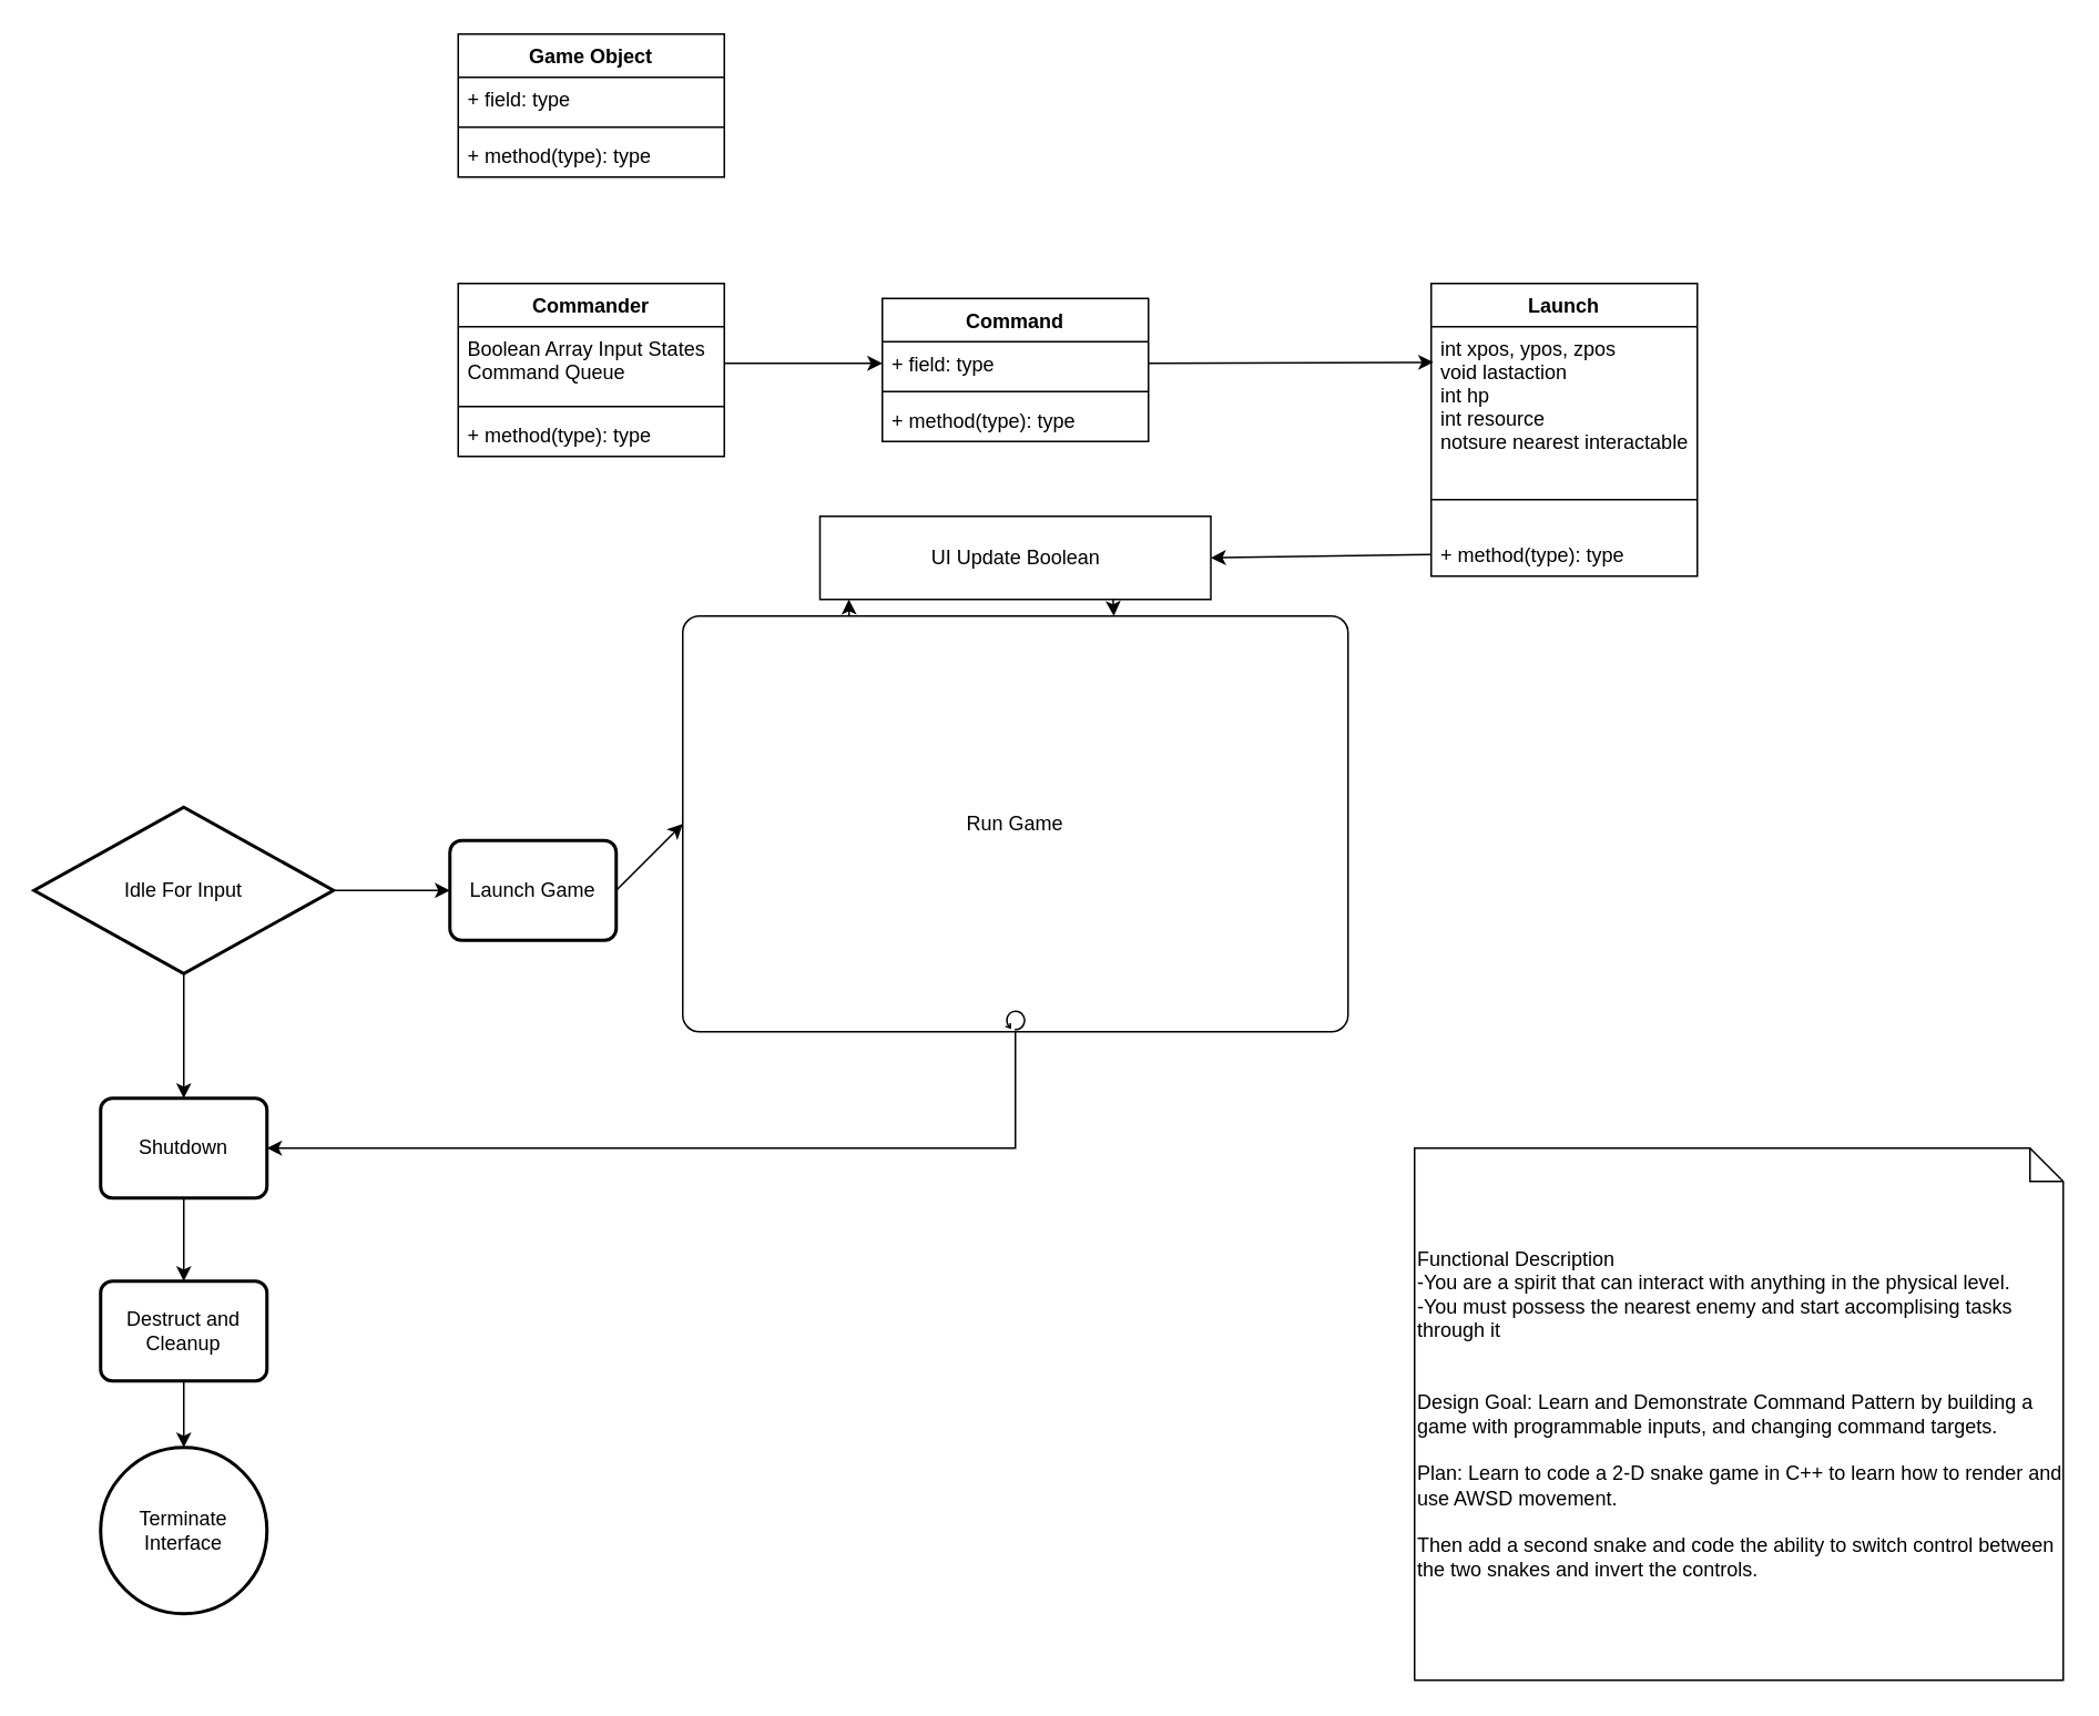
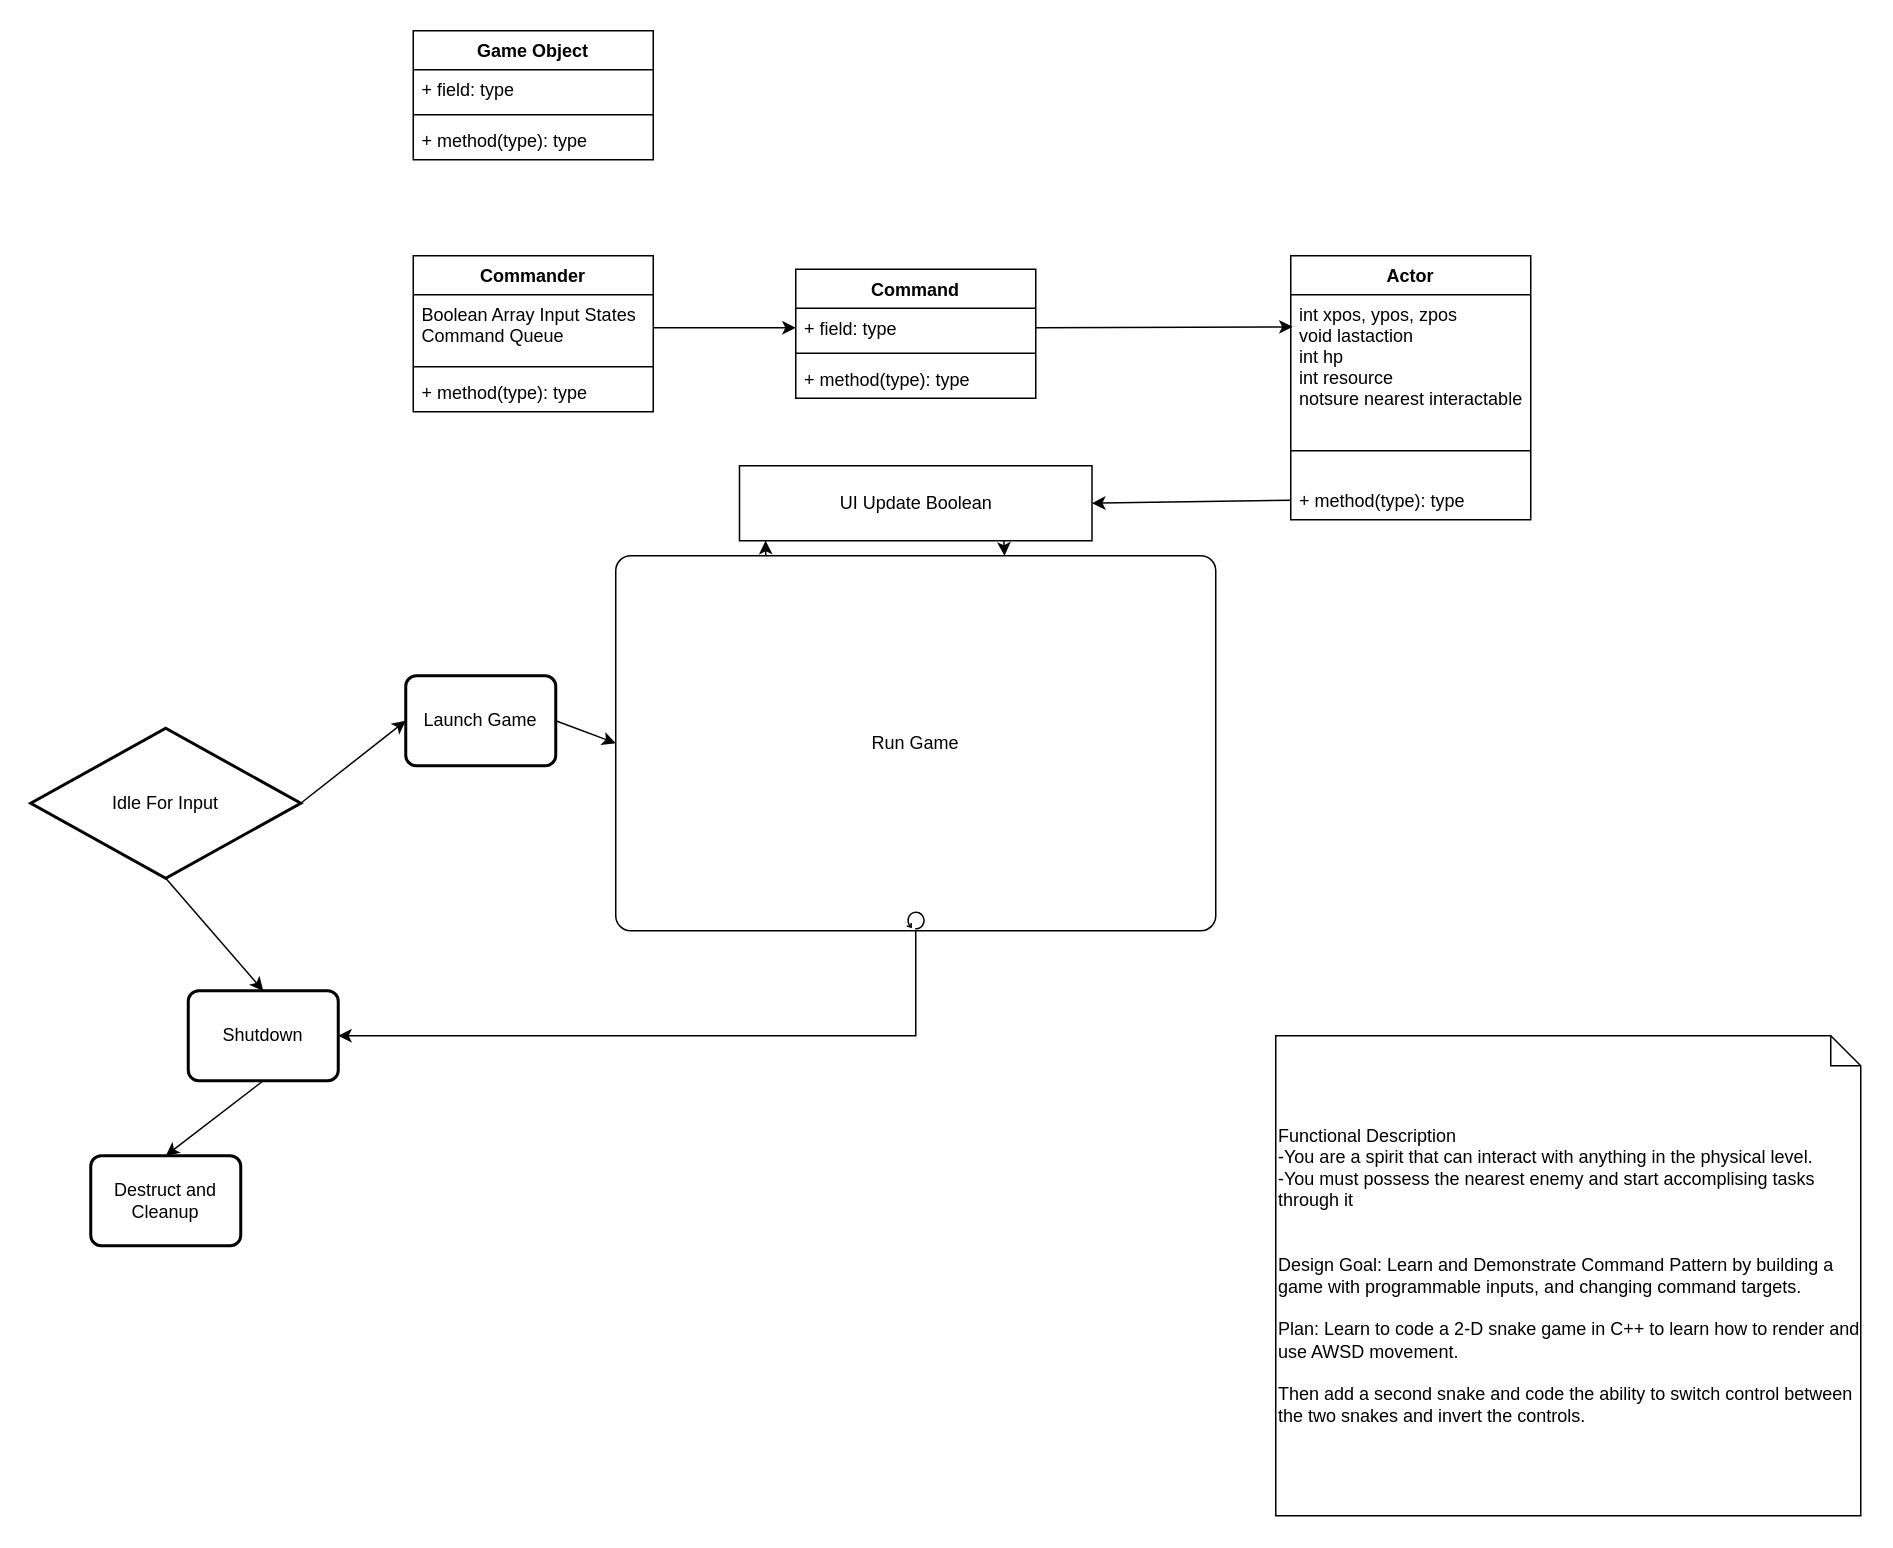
  <mxCell id="0" />
  <mxCell id="1" parent="0" />
  <mxCell id="2" value="Game Object" style="swimlane;fontStyle=1;align=center;verticalAlign=top;childLayout=stackLayout;horizontal=1;startSize=26;horizontalStack=0;resizeParent=1;resizeParentMax=0;resizeLast=0;collapsible=1;marginBottom=0;" vertex="1" parent="1"><mxGeometry x="275" y="20" width="160" height="86" as="geometry" /></mxCell>
  <mxCell id="3" value="+ field: type" style="text;strokeColor=none;fillColor=none;align=left;verticalAlign=top;spacingLeft=4;spacingRight=4;overflow=hidden;rotatable=0;points=[[0,0.5],[1,0.5]];portConstraint=eastwest;" vertex="1" parent="2"><mxGeometry y="26" width="160" height="26" as="geometry" /></mxCell>
  <mxCell id="4" value="" style="line;strokeWidth=1;fillColor=none;align=left;verticalAlign=middle;spacingTop=-1;spacingLeft=3;spacingRight=3;rotatable=0;labelPosition=right;points=[];portConstraint=eastwest;strokeColor=inherit;" vertex="1" parent="2"><mxGeometry y="52" width="160" height="8" as="geometry" /></mxCell>
  <mxCell id="5" value="+ method(type): type" style="text;strokeColor=none;fillColor=none;align=left;verticalAlign=top;spacingLeft=4;spacingRight=4;overflow=hidden;rotatable=0;points=[[0,0.5],[1,0.5]];portConstraint=eastwest;" vertex="1" parent="2"><mxGeometry y="60" width="160" height="26" as="geometry" /></mxCell>
  <mxCell id="6" value="Commander" style="swimlane;fontStyle=1;align=center;verticalAlign=top;childLayout=stackLayout;horizontal=1;startSize=26;horizontalStack=0;resizeParent=1;resizeParentMax=0;resizeLast=0;collapsible=1;marginBottom=0;" vertex="1" parent="1"><mxGeometry x="275" y="170" width="160" height="104" as="geometry" /></mxCell>
  <mxCell id="7" value="Boolean Array Input States&#10;Command Queue" style="text;strokeColor=none;fillColor=none;align=left;verticalAlign=top;spacingLeft=4;spacingRight=4;overflow=hidden;rotatable=0;points=[[0,0.5],[1,0.5]];portConstraint=eastwest;" vertex="1" parent="6"><mxGeometry y="26" width="160" height="44" as="geometry" /></mxCell>
  <mxCell id="8" value="" style="line;strokeWidth=1;fillColor=none;align=left;verticalAlign=middle;spacingTop=-1;spacingLeft=3;spacingRight=3;rotatable=0;labelPosition=right;points=[];portConstraint=eastwest;strokeColor=inherit;" vertex="1" parent="6"><mxGeometry y="70" width="160" height="8" as="geometry" /></mxCell>
  <mxCell id="9" value="+ method(type): type" style="text;strokeColor=none;fillColor=none;align=left;verticalAlign=top;spacingLeft=4;spacingRight=4;overflow=hidden;rotatable=0;points=[[0,0.5],[1,0.5]];portConstraint=eastwest;" vertex="1" parent="6"><mxGeometry y="78" width="160" height="26" as="geometry" /></mxCell>
  <mxCell id="10" value="Command" style="swimlane;fontStyle=1;align=center;verticalAlign=top;childLayout=stackLayout;horizontal=1;startSize=26;horizontalStack=0;resizeParent=1;resizeParentMax=0;resizeLast=0;collapsible=1;marginBottom=0;" vertex="1" parent="1"><mxGeometry x="530" y="179" width="160" height="86" as="geometry" /></mxCell>
  <mxCell id="11" value="+ field: type" style="text;strokeColor=none;fillColor=none;align=left;verticalAlign=top;spacingLeft=4;spacingRight=4;overflow=hidden;rotatable=0;points=[[0,0.5],[1,0.5]];portConstraint=eastwest;" vertex="1" parent="10"><mxGeometry y="26" width="160" height="26" as="geometry" /></mxCell>
  <mxCell id="12" value="" style="line;strokeWidth=1;fillColor=none;align=left;verticalAlign=middle;spacingTop=-1;spacingLeft=3;spacingRight=3;rotatable=0;labelPosition=right;points=[];portConstraint=eastwest;strokeColor=inherit;" vertex="1" parent="10"><mxGeometry y="52" width="160" height="8" as="geometry" /></mxCell>
  <mxCell id="13" value="+ method(type): type" style="text;strokeColor=none;fillColor=none;align=left;verticalAlign=top;spacingLeft=4;spacingRight=4;overflow=hidden;rotatable=0;points=[[0,0.5],[1,0.5]];portConstraint=eastwest;" vertex="1" parent="10"><mxGeometry y="60" width="160" height="26" as="geometry" /></mxCell>
- <mxCell id="14" value="Launch" style="swimlane;fontStyle=1;align=center;verticalAlign=top;childLayout=stackLayout;horizontal=1;startSize=26;horizontalStack=0;resizeParent=1;resizeParentMax=0;resizeLast=0;collapsible=1;marginBottom=0;" vertex="1" parent="1"><mxGeometry x="860" y="170" width="160" height="176" as="geometry" /></mxCell>
+ <mxCell id="14" value="Actor" style="swimlane;fontStyle=1;align=center;verticalAlign=top;childLayout=stackLayout;horizontal=1;startSize=26;horizontalStack=0;resizeParent=1;resizeParentMax=0;resizeLast=0;collapsible=1;marginBottom=0;" vertex="1" parent="1"><mxGeometry x="860" y="170" width="160" height="176" as="geometry" /></mxCell>
  <mxCell id="15" value="int xpos, ypos, zpos&#10;void lastaction&#10;int hp&#10;int resource&#10;notsure nearest interactable Object" style="text;strokeColor=none;fillColor=none;align=left;verticalAlign=top;spacingLeft=4;spacingRight=4;overflow=hidden;rotatable=0;points=[[0,0.5],[1,0.5]];portConstraint=eastwest;" vertex="1" parent="14"><mxGeometry y="26" width="160" height="84" as="geometry" /></mxCell>
  <mxCell id="16" value="" style="line;strokeWidth=1;fillColor=none;align=left;verticalAlign=middle;spacingTop=-1;spacingLeft=3;spacingRight=3;rotatable=0;labelPosition=right;points=[];portConstraint=eastwest;strokeColor=inherit;" vertex="1" parent="14"><mxGeometry y="110" width="160" height="40" as="geometry" /></mxCell>
  <mxCell id="17" value="+ method(type): type" style="text;strokeColor=none;fillColor=none;align=left;verticalAlign=top;spacingLeft=4;spacingRight=4;overflow=hidden;rotatable=0;points=[[0,0.5],[1,0.5]];portConstraint=eastwest;" vertex="1" parent="14"><mxGeometry y="150" width="160" height="26" as="geometry" /></mxCell>
  <mxCell id="18" style="edgeStyle=none;rounded=0;orthogonalLoop=1;jettySize=auto;html=1;exitX=0.5;exitY=1;exitDx=0;exitDy=0;entryX=0.5;entryY=0;entryDx=0;entryDy=0;" edge="1" parent="1" source="19" target="31"><mxGeometry relative="1" as="geometry" /></mxCell>
- <mxCell id="19" value="Shutdown" style="rounded=1;whiteSpace=wrap;html=1;absoluteArcSize=1;arcSize=14;strokeWidth=2;" vertex="1" parent="1"><mxGeometry x="60" y="660" width="100" height="60" as="geometry" /></mxCell>
+ <mxCell id="19" value="Shutdown" style="rounded=1;whiteSpace=wrap;html=1;absoluteArcSize=1;arcSize=14;strokeWidth=2;" vertex="1" parent="1"><mxGeometry x="125" y="660" width="100" height="60" as="geometry" /></mxCell>
  <mxCell id="20" style="edgeStyle=none;rounded=0;orthogonalLoop=1;jettySize=auto;html=1;exitX=1;exitY=0.5;exitDx=0;exitDy=0;entryX=0;entryY=0.5;entryDx=0;entryDy=0;entryPerimeter=0;" edge="1" parent="1" source="21" target="24"><mxGeometry relative="1" as="geometry" /></mxCell>
- <mxCell id="21" value="Launch Game" style="rounded=1;whiteSpace=wrap;html=1;absoluteArcSize=1;arcSize=14;strokeWidth=2;" vertex="1" parent="1"><mxGeometry x="270" y="505" width="100" height="60" as="geometry" /></mxCell>
+ <mxCell id="21" value="Launch Game" style="rounded=1;whiteSpace=wrap;html=1;absoluteArcSize=1;arcSize=14;strokeWidth=2;" vertex="1" parent="1"><mxGeometry x="270" y="450" width="100" height="60" as="geometry" /></mxCell>
  <mxCell id="22" style="edgeStyle=none;rounded=0;orthogonalLoop=1;jettySize=auto;html=1;exitX=0.5;exitY=1;exitDx=0;exitDy=0;exitPerimeter=0;entryX=1;entryY=0.5;entryDx=0;entryDy=0;" edge="1" parent="1" source="24" target="19"><mxGeometry relative="1" as="geometry"><mxPoint x="610" y="710" as="targetPoint" /><Array as="points"><mxPoint x="610" y="690" /></Array></mxGeometry></mxCell>
  <mxCell id="23" style="edgeStyle=none;rounded=0;orthogonalLoop=1;jettySize=auto;html=1;exitX=0.25;exitY=0;exitDx=0;exitDy=0;exitPerimeter=0;entryX=0.074;entryY=1;entryDx=0;entryDy=0;entryPerimeter=0;" edge="1" parent="1" source="24" target="26"><mxGeometry relative="1" as="geometry" /></mxCell>
  <mxCell id="24" value="Run Game" style="points=[[0.25,0,0],[0.5,0,0],[0.75,0,0],[1,0.25,0],[1,0.5,0],[1,0.75,0],[0.75,1,0],[0.5,1,0],[0.25,1,0],[0,0.75,0],[0,0.5,0],[0,0.25,0]];shape=mxgraph.bpmn.task;whiteSpace=wrap;rectStyle=rounded;size=10;html=1;taskMarker=abstract;isLoopStandard=1;" vertex="1" parent="1"><mxGeometry x="410" y="370" width="400" height="250" as="geometry" /></mxCell>
  <mxCell id="25" style="edgeStyle=none;rounded=0;orthogonalLoop=1;jettySize=auto;html=1;exitX=0.75;exitY=1;exitDx=0;exitDy=0;entryX=0.648;entryY=0;entryDx=0;entryDy=0;entryPerimeter=0;" edge="1" parent="1" source="26" target="24"><mxGeometry relative="1" as="geometry" /></mxCell>
  <mxCell id="26" value="UI Update Boolean" style="html=1;" vertex="1" parent="1"><mxGeometry x="492.5" y="310" width="235" height="50" as="geometry" /></mxCell>
  <mxCell id="27" style="edgeStyle=none;rounded=0;orthogonalLoop=1;jettySize=auto;html=1;exitX=1;exitY=0.5;exitDx=0;exitDy=0;exitPerimeter=0;entryX=0;entryY=0.5;entryDx=0;entryDy=0;" edge="1" parent="1" source="29" target="21"><mxGeometry relative="1" as="geometry" /></mxCell>
  <mxCell id="28" style="edgeStyle=none;rounded=0;orthogonalLoop=1;jettySize=auto;html=1;exitX=0.5;exitY=1;exitDx=0;exitDy=0;exitPerimeter=0;entryX=0.5;entryY=0;entryDx=0;entryDy=0;" edge="1" parent="1" source="29" target="19"><mxGeometry relative="1" as="geometry" /></mxCell>
  <mxCell id="29" value="Idle For Input" style="strokeWidth=2;html=1;shape=mxgraph.flowchart.decision;whiteSpace=wrap;" vertex="1" parent="1"><mxGeometry x="20" y="485" width="180" height="100" as="geometry" /></mxCell>
- <mxCell id="30" style="edgeStyle=none;rounded=0;orthogonalLoop=1;jettySize=auto;html=1;exitX=0.5;exitY=1;exitDx=0;exitDy=0;entryX=0.5;entryY=0;entryDx=0;entryDy=0;entryPerimeter=0;" edge="1" parent="1" source="31" target="32"><mxGeometry relative="1" as="geometry" /></mxCell>
  <mxCell id="31" value="Destruct and Cleanup" style="rounded=1;whiteSpace=wrap;html=1;absoluteArcSize=1;arcSize=14;strokeWidth=2;" vertex="1" parent="1"><mxGeometry x="60" y="770" width="100" height="60" as="geometry" /></mxCell>
- <mxCell id="32" value="Terminate Interface" style="strokeWidth=2;html=1;shape=mxgraph.flowchart.start_2;whiteSpace=wrap;" vertex="1" parent="1"><mxGeometry x="60" y="870" width="100" height="100" as="geometry" /></mxCell>
  <mxCell id="33" style="edgeStyle=none;rounded=0;orthogonalLoop=1;jettySize=auto;html=1;exitX=1;exitY=0.5;exitDx=0;exitDy=0;" edge="1" parent="1" source="7" target="11"><mxGeometry relative="1" as="geometry" /></mxCell>
  <mxCell id="34" style="edgeStyle=none;rounded=0;orthogonalLoop=1;jettySize=auto;html=1;exitX=1;exitY=0.5;exitDx=0;exitDy=0;entryX=0.008;entryY=0.255;entryDx=0;entryDy=0;entryPerimeter=0;" edge="1" parent="1" source="11" target="15"><mxGeometry relative="1" as="geometry" /></mxCell>
  <mxCell id="35" style="edgeStyle=none;rounded=0;orthogonalLoop=1;jettySize=auto;html=1;exitX=0;exitY=0.5;exitDx=0;exitDy=0;entryX=1;entryY=0.5;entryDx=0;entryDy=0;" edge="1" parent="1" source="17" target="26"><mxGeometry relative="1" as="geometry" /></mxCell>
  <mxCell id="36" value="Functional Description&lt;br&gt;-You are a spirit that can interact with anything in the physical level.&lt;br&gt;-You must possess the nearest enemy and start accomplising tasks through it&lt;br&gt;&lt;br&gt;&lt;br&gt;Design Goal: Learn and Demonstrate Command Pattern by building a game with programmable inputs, and changing command targets.&lt;br&gt;&lt;br&gt;Plan: Learn to code a 2-D snake game in C++ to learn how to render and use AWSD movement.&lt;br&gt;&lt;br&gt;Then add a second snake and code the ability to switch control between the two snakes and invert the controls." style="shape=note;size=20;whiteSpace=wrap;html=1;align=left;" vertex="1" parent="1"><mxGeometry x="850" y="690" width="390" height="320" as="geometry" /></mxCell>
